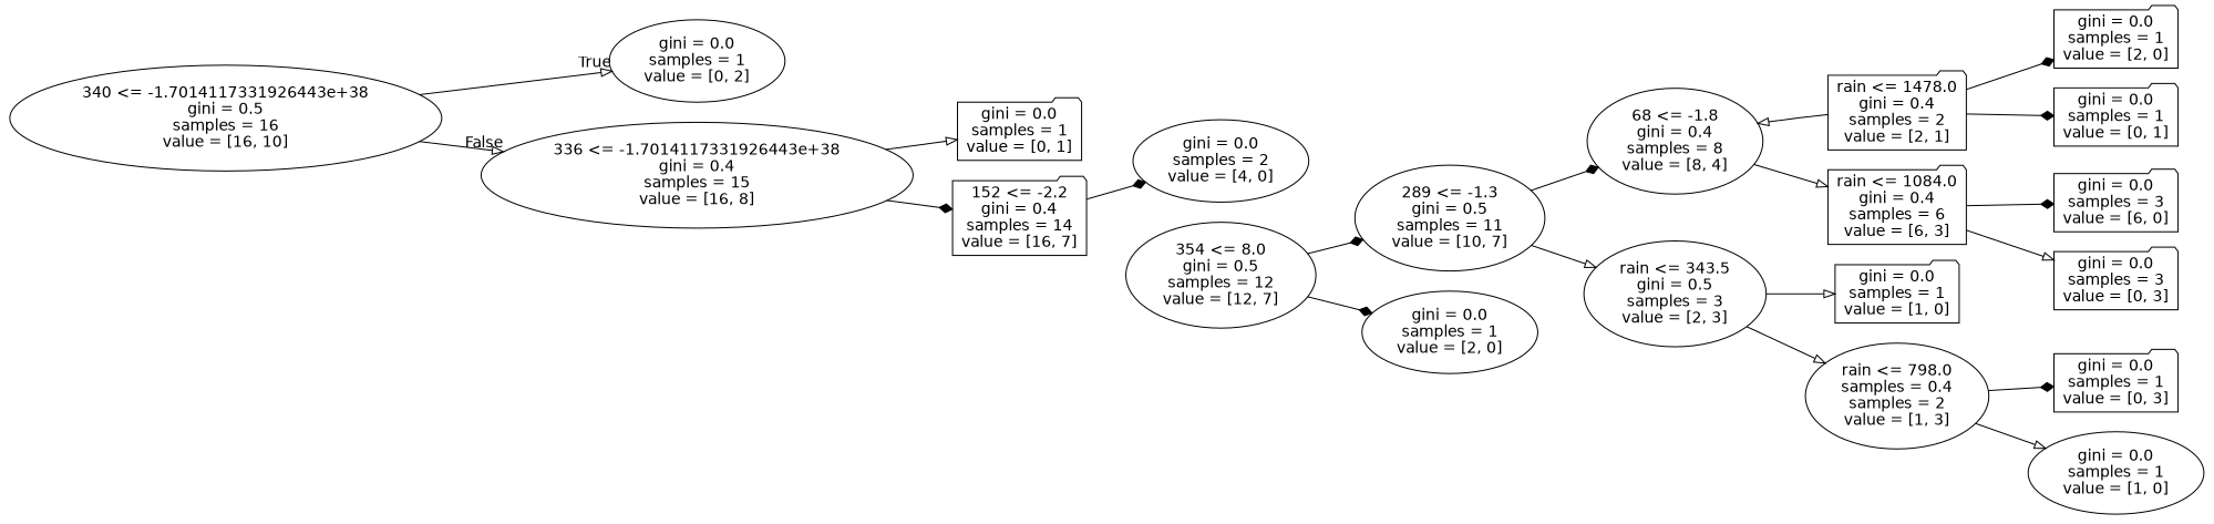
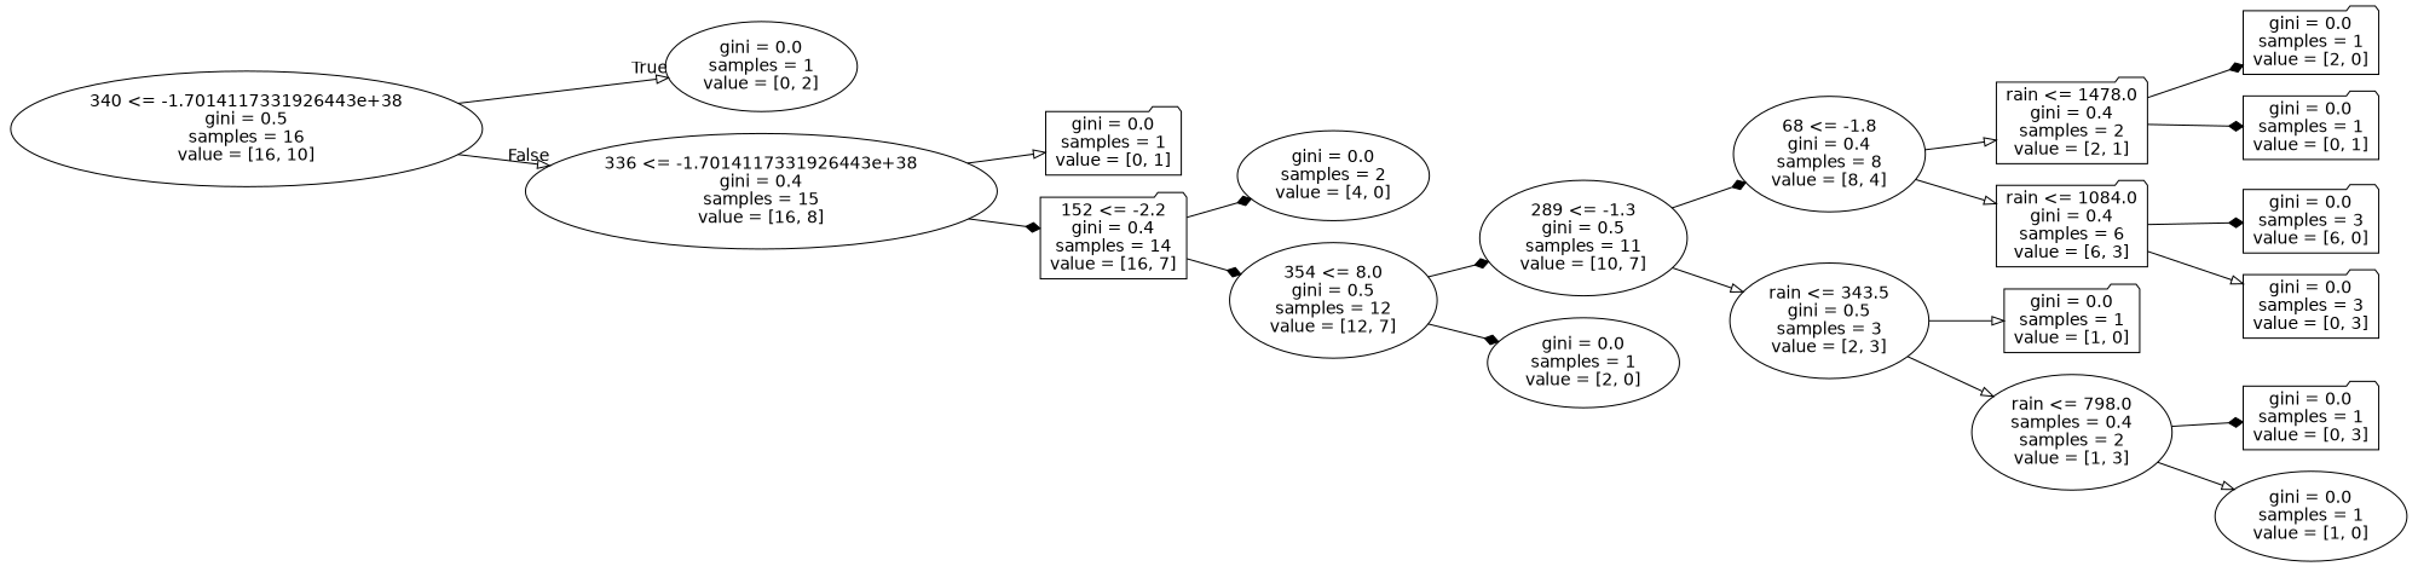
  digraph {
    rankdir=LR
    node [color=black fontname=helvetica shape=ellipse style=rounded]
    edge [arrowhead=onormal fontname=helvetica]
    n1 [label="340 <= -1.7014117331926443e+38\ngini = 0.5\nsamples = 16\nvalue = [16, 10]"]
    n2 [label="gini = 0.0\nsamples = 1\nvalue = [0, 2]"]
    n3 [label="336 <= -1.7014117331926443e+38\ngini = 0.4\nsamples = 15\nvalue = [16, 8]"]
    n4 [label="gini = 0.0\nsamples = 1\nvalue = [0, 1]" shape=folder]
    n5 [label="152 <= -2.2\ngini = 0.4\nsamples = 14\nvalue = [16, 7]" shape=folder]
    n6 [label="gini = 0.0\nsamples = 2\nvalue = [4, 0]"]
    n7 [label="354 <= 8.0\ngini = 0.5\nsamples = 12\nvalue = [12, 7]"]
    n8 [label="289 <= -1.3\ngini = 0.5\nsamples = 11\nvalue = [10, 7]"]
    n9 [label="gini = 0.0\nsamples = 1\nvalue = [2, 0]"]
    n10 [label="68 <= -1.8\ngini = 0.4\nsamples = 8\nvalue = [8, 4]"]
    n11 [label="rain <= 343.5\ngini = 0.5\nsamples = 3\nvalue = [2, 3]"]
    n12 [label="rain <= 1478.0\ngini = 0.4\nsamples = 2\nvalue = [2, 1]" shape=folder]
    n13 [label="rain <= 1084.0\ngini = 0.4\nsamples = 6\nvalue = [6, 3]" shape=folder]
    n14 [label="gini = 0.0\nsamples = 1\nvalue = [1, 0]" shape=folder]
    n15 [label="rain <= 798.0\nsamples = 0.4\nsamples = 2\nvalue = [1, 3]"]
    n16 [label="gini = 0.0\nsamples = 1\nvalue = [2, 0]" shape=folder]
    n17 [label="gini = 0.0\nsamples = 1\nvalue = [0, 1]" shape=folder]
    n18 [label="gini = 0.0\nsamples = 3\nvalue = [6, 0]" shape=folder]
    n19 [label="gini = 0.0\nsamples = 3\nvalue = [0, 3]" shape=folder]
    n20 [label="gini = 0.0\nsamples = 1\nvalue = [0, 3]" shape=folder]
    n21 [label="gini = 0.0\nsamples = 1\nvalue = [1, 0]"]
    n1 -> n2 [headlabel=True labelangle=45 labeldistance=2.5]
    n1 -> n3 [headlabel=False labelangle=-45 labeldistance=2.5]
    n3 -> n4
    n3 -> n5 [arrowhead=diamond]
    n5 -> n6 [arrowhead=diamond]
+   n5 -> n7 [arrowhead=diamond]
    n7 -> n8 [arrowhead=diamond]
    n7 -> n9 [arrowhead=diamond]
    n8 -> n10 [arrowhead=diamond]
    n8 -> n11
-   n12 -> n10
+   n10 -> n12
    n10 -> n13
    n11 -> n14
    n11 -> n15
    n12 -> n16 [arrowhead=diamond]
    n12 -> n17 [arrowhead=diamond]
    n13 -> n18 [arrowhead=diamond]
    n13 -> n19
    n15 -> n20 [arrowhead=diamond]
    n15 -> n21
  }
